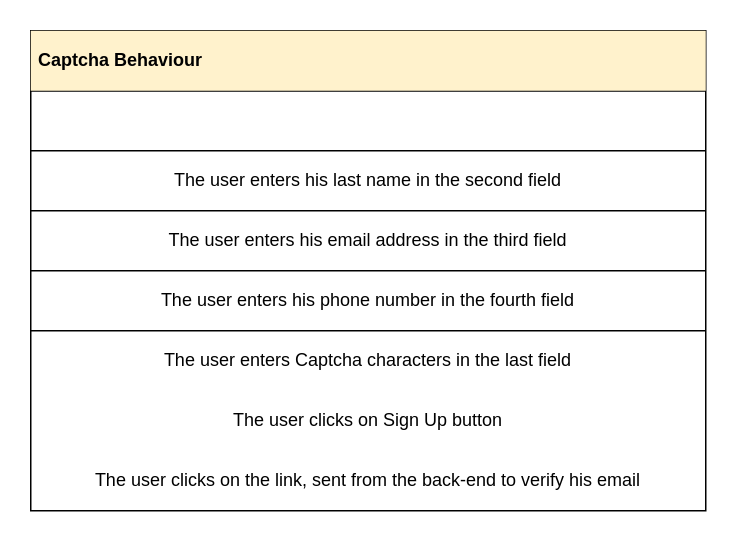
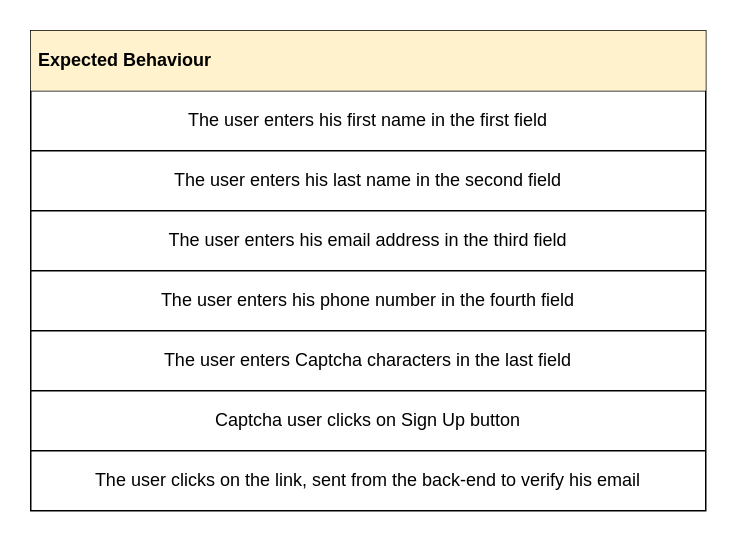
  <mxCell id="0" />
  <mxCell id="1" parent="0" />
  <mxCell id="2" value="" style="shape=table;html=1;whiteSpace=wrap;startSize=0;container=1;collapsible=0;childLayout=tableLayout;swimlaneFillColor=none;align=left;" vertex="1" parent="1"><mxGeometry x="20" y="20" width="450" height="320" as="geometry" /></mxCell>
  <mxCell id="3" value="" style="shape=partialRectangle;html=1;whiteSpace=wrap;collapsible=0;dropTarget=0;pointerEvents=0;fillColor=none;top=0;left=0;bottom=0;right=0;points=[[0,0.5],[1,0.5]];portConstraint=eastwest;" vertex="1" parent="2"><mxGeometry width="450" height="40" as="geometry" /></mxCell>
- <mxCell id="4" value="&amp;nbsp;&lt;b&gt;Captcha Behaviour&lt;/b&gt;" style="shape=partialRectangle;html=1;whiteSpace=wrap;connectable=0;overflow=hidden;fillColor=#fff2cc;top=0;left=0;bottom=0;right=0;align=left;strokeColor=#d6b656;" vertex="1" parent="3"><mxGeometry width="450" height="40" as="geometry" /></mxCell>
+ <mxCell id="4" value="&amp;nbsp;&lt;b&gt;Expected Behaviour&lt;/b&gt;" style="shape=partialRectangle;html=1;whiteSpace=wrap;connectable=0;overflow=hidden;fillColor=#fff2cc;top=0;left=0;bottom=0;right=0;align=left;strokeColor=#d6b656;" vertex="1" parent="3"><mxGeometry width="450" height="40" as="geometry" /></mxCell>
  <mxCell id="5" value="" style="shape=partialRectangle;html=1;whiteSpace=wrap;collapsible=0;dropTarget=0;pointerEvents=0;fillColor=none;top=0;left=0;bottom=0;right=0;points=[[0,0.5],[1,0.5]];portConstraint=eastwest;" vertex="1" parent="2"><mxGeometry y="40" width="450" height="40" as="geometry" /></mxCell>
+ <mxCell id="6" value="&lt;div align=&quot;left&quot;&gt;The user enters his first name in the first field&lt;br&gt;&lt;/div&gt;" style="shape=partialRectangle;html=1;whiteSpace=wrap;connectable=0;overflow=hidden;fillColor=none;top=0;left=0;bottom=0;right=0;" vertex="1" parent="5"><mxGeometry width="450" height="40" as="geometry" /></mxCell>
  <mxCell id="7" value="" style="shape=partialRectangle;html=1;whiteSpace=wrap;collapsible=0;dropTarget=0;pointerEvents=0;fillColor=none;top=0;left=0;bottom=0;right=0;points=[[0,0.5],[1,0.5]];portConstraint=eastwest;" vertex="1" parent="2"><mxGeometry y="80" width="450" height="40" as="geometry" /></mxCell>
  <mxCell id="8" value="The user enters his last name in the second field" style="shape=partialRectangle;html=1;whiteSpace=wrap;connectable=0;overflow=hidden;fillColor=none;top=0;left=0;bottom=0;right=0;" vertex="1" parent="7"><mxGeometry width="450" height="40" as="geometry" /></mxCell>
  <mxCell id="9" value="" style="shape=partialRectangle;html=1;whiteSpace=wrap;collapsible=0;dropTarget=0;pointerEvents=0;fillColor=none;top=0;left=0;bottom=0;right=0;points=[[0,0.5],[1,0.5]];portConstraint=eastwest;" vertex="1" parent="2"><mxGeometry y="120" width="450" height="40" as="geometry" /></mxCell>
  <mxCell id="10" value="The user enters his email address in the third field" style="shape=partialRectangle;html=1;whiteSpace=wrap;connectable=0;overflow=hidden;fillColor=none;top=0;left=0;bottom=0;right=0;" vertex="1" parent="9"><mxGeometry width="450" height="40" as="geometry" /></mxCell>
  <mxCell id="11" value="" style="shape=partialRectangle;html=1;whiteSpace=wrap;collapsible=0;dropTarget=0;pointerEvents=0;fillColor=none;top=0;left=0;bottom=0;right=0;points=[[0,0.5],[1,0.5]];portConstraint=eastwest;" vertex="1" parent="2"><mxGeometry y="160" width="450" height="40" as="geometry" /></mxCell>
  <mxCell id="12" value="The user enters his phone number in the fourth field" style="shape=partialRectangle;html=1;whiteSpace=wrap;connectable=0;overflow=hidden;fillColor=none;top=0;left=0;bottom=0;right=0;" vertex="1" parent="11"><mxGeometry width="450" height="40" as="geometry" /></mxCell>
  <mxCell id="13" value="" style="shape=partialRectangle;html=1;whiteSpace=wrap;collapsible=0;dropTarget=0;pointerEvents=0;fillColor=none;top=0;left=0;bottom=0;right=0;points=[[0,0.5],[1,0.5]];portConstraint=eastwest;" vertex="1" parent="2"><mxGeometry y="200" width="450" height="40" as="geometry" /></mxCell>
  <mxCell id="14" value="The user enters Captcha characters in the last field" style="shape=partialRectangle;html=1;whiteSpace=wrap;connectable=0;overflow=hidden;fillColor=none;top=0;left=0;bottom=0;right=0;" vertex="1" parent="13"><mxGeometry width="450" height="40" as="geometry" /></mxCell>
  <mxCell id="15" style="shape=partialRectangle;html=1;whiteSpace=wrap;collapsible=0;dropTarget=0;pointerEvents=0;fillColor=none;top=0;left=0;bottom=0;right=0;points=[[0,0.5],[1,0.5]];portConstraint=eastwest;" vertex="1" parent="2"><mxGeometry y="240" width="450" height="40" as="geometry" /></mxCell>
- <mxCell id="16" value="The user clicks on Sign Up button" style="shape=partialRectangle;html=1;whiteSpace=wrap;connectable=0;overflow=hidden;fillColor=none;top=0;left=0;bottom=0;right=0;" vertex="1" parent="15"><mxGeometry width="450" height="40" as="geometry" /></mxCell>
+ <mxCell id="16" value="Captcha user clicks on Sign Up button" style="shape=partialRectangle;html=1;whiteSpace=wrap;connectable=0;overflow=hidden;fillColor=none;top=0;left=0;bottom=0;right=0;" vertex="1" parent="15"><mxGeometry width="450" height="40" as="geometry" /></mxCell>
  <mxCell id="17" style="shape=partialRectangle;html=1;whiteSpace=wrap;collapsible=0;dropTarget=0;pointerEvents=0;fillColor=none;top=0;left=0;bottom=0;right=0;points=[[0,0.5],[1,0.5]];portConstraint=eastwest;" vertex="1" parent="2"><mxGeometry y="280" width="450" height="40" as="geometry" /></mxCell>
  <mxCell id="18" value="The user clicks on the link, sent from the back-end to verify his email" style="shape=partialRectangle;html=1;whiteSpace=wrap;connectable=0;overflow=hidden;fillColor=none;top=0;left=0;bottom=0;right=0;" vertex="1" parent="17"><mxGeometry width="450" height="40" as="geometry" /></mxCell>
